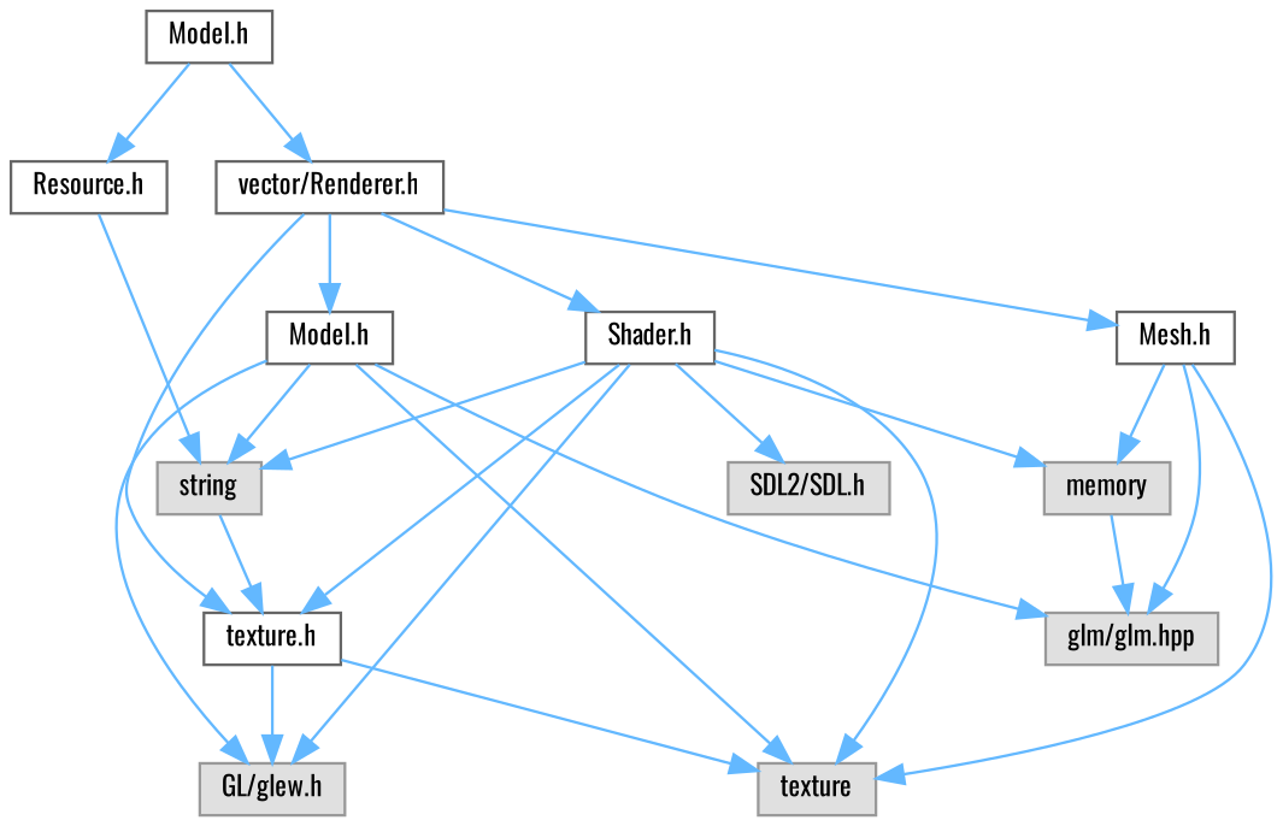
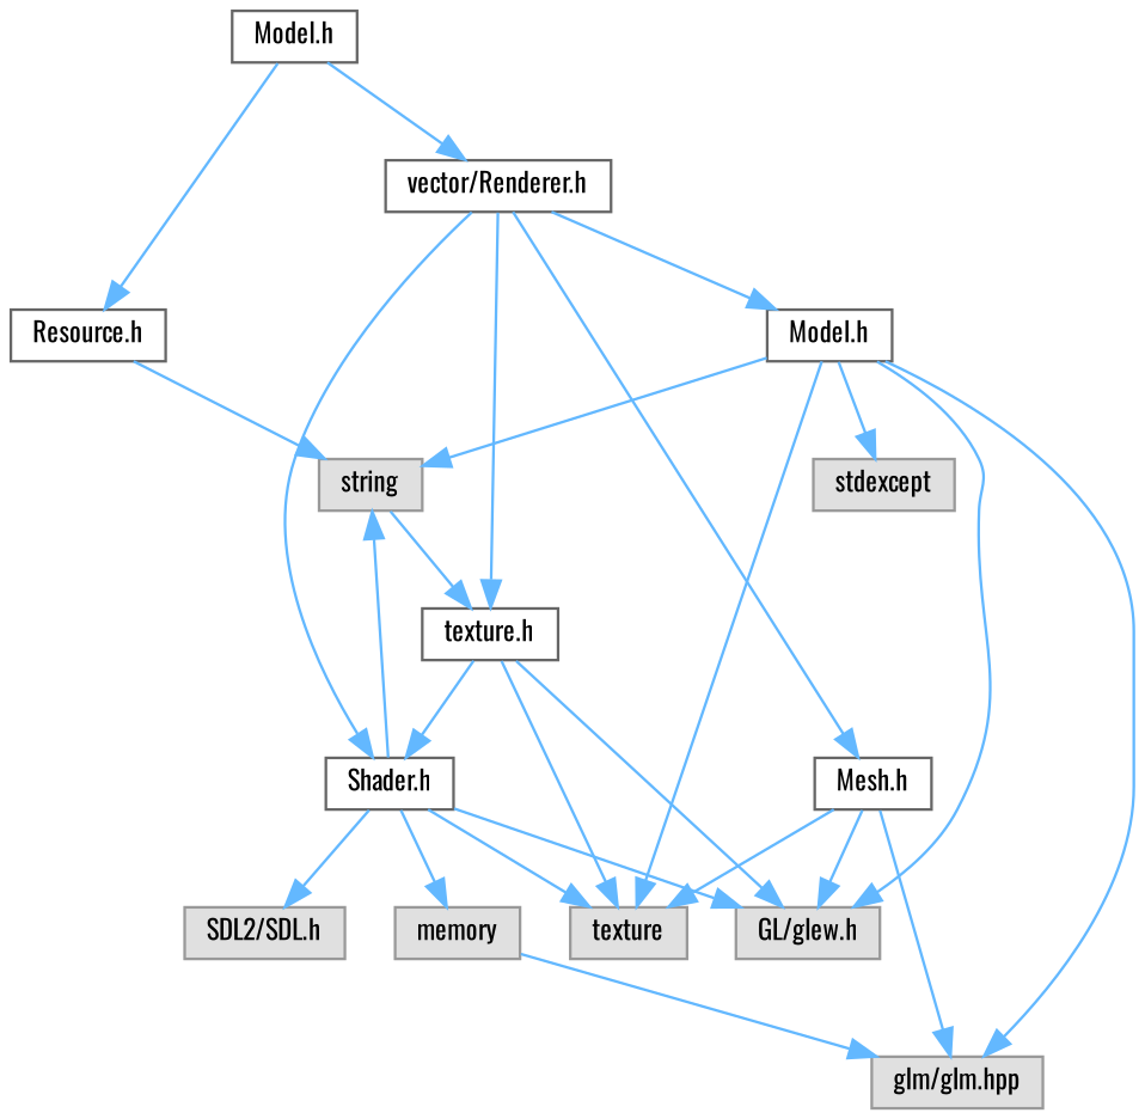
  digraph {
    fontname=Oswald
    node [color=grey40 fillcolor=white fontname=Oswald fontsize=10 shape=box style=filled]
    edge [color=steelblue1 fontname=Oswald fontsize=10 labelfontname=Helvetica labelfontsize=10 style=solid]
    n1 [height=0.2 label="Model.h" width=0.4]
    n2 [height=0.2 label="Resource.h" width=0.4]
    n3 [height=0.2 label="vector/Renderer.h" width=0.4]
    n4 [color=grey60 fillcolor="#E0E0E0" height=0.2 label=string width=0.4]
    n5 [height=0.2 label="Mesh.h" width=0.4]
    n6 [height=0.2 label="Model.h" width=0.4]
    n7 [height=0.2 label="Shader.h" width=0.4]
    n8 [height=0.2 label="texture.h" width=0.4]
    n9 [color=grey60 fillcolor="#E0E0E0" height=0.2 label="glm/glm.hpp" width=0.4]
    n10 [color=grey60 fillcolor="#E0E0E0" height=0.2 label="GL/glew.h" width=0.4]
    n11 [color=grey60 fillcolor="#E0E0E0" height=0.2 label=texture width=0.4]
+   n12 [color=grey60 fillcolor="#E0E0E0" height=0.2 label=stdexcept width=0.4]
    n13 [color=grey60 fillcolor="#E0E0E0" height=0.2 label=memory width=0.4]
    n14 [color=grey60 fillcolor="#E0E0E0" height=0.2 label="SDL2/SDL.h" width=0.4]
    n1 -> n2
    n1 -> n3
    n2 -> n4
    n3 -> n5
    n3 -> n6
    n3 -> n7
    n3 -> n8
    n4 -> n8
    n5 -> n9
-   n5 -> n13
+   n5 -> n10
    n5 -> n11
    n6 -> n4
    n6 -> n9
    n6 -> n10
    n6 -> n11
+   n6 -> n12
    n7 -> n4
-   n7 -> n8
+   n8 -> n7
    n7 -> n10
    n7 -> n11
    n7 -> n13
    n7 -> n14
    n8 -> n10
    n8 -> n11
    n13 -> n9
  }
